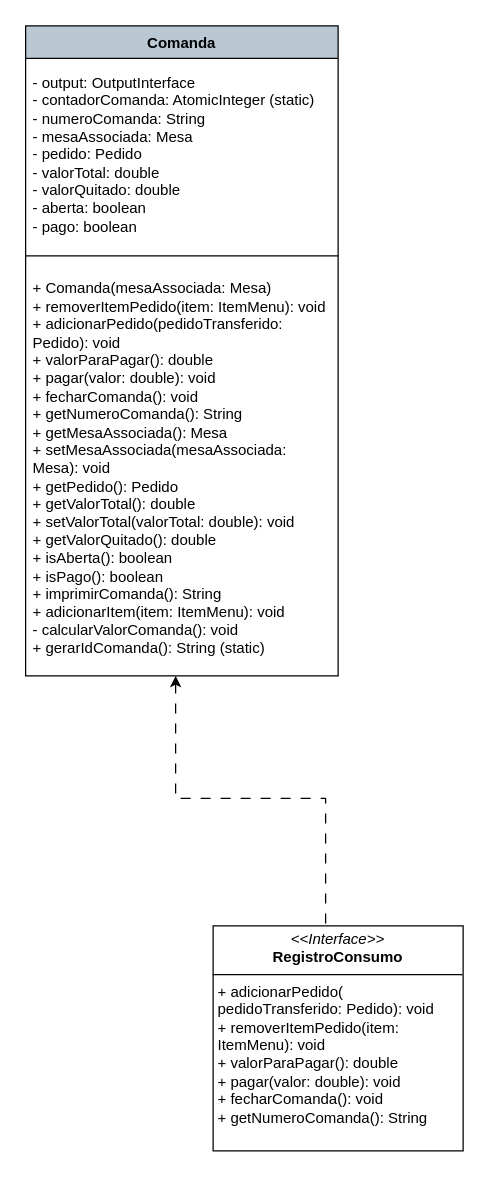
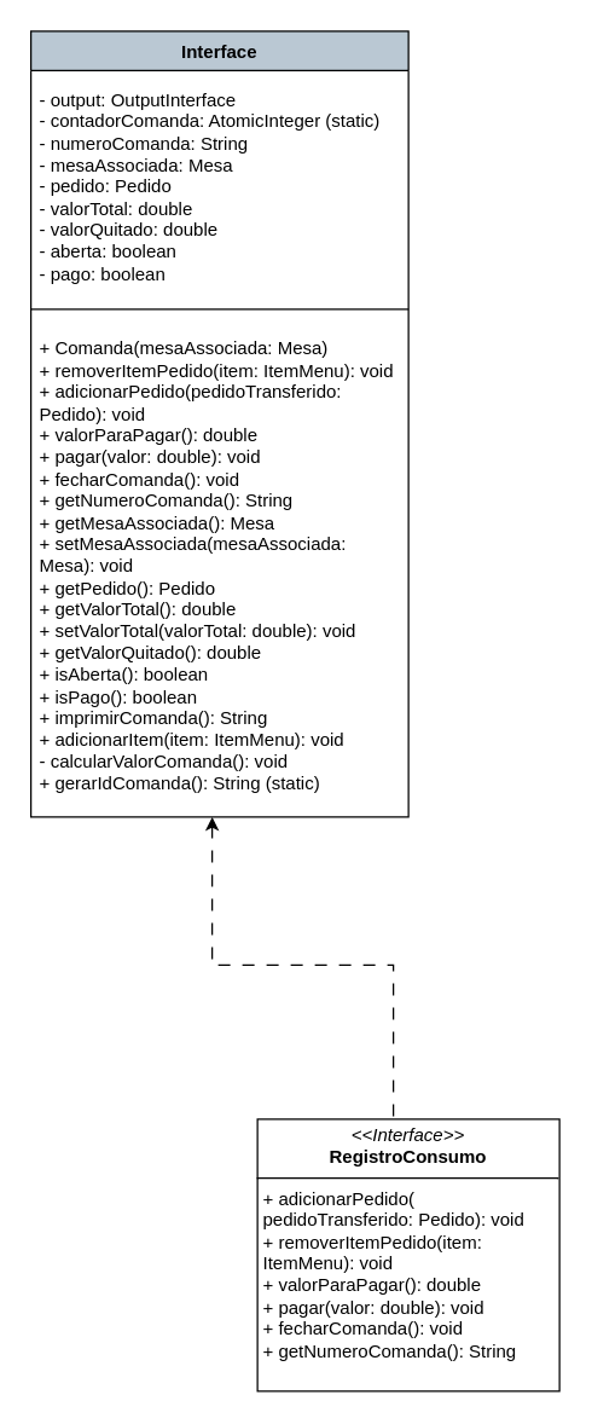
  <mxCell id="0" />
  <mxCell id="1" parent="0" />
- <mxCell id="2" value="Comanda" style="swimlane;fontStyle=1;align=center;verticalAlign=top;childLayout=stackLayout;horizontal=1;startSize=26;horizontalStack=0;resizeParent=1;resizeParentMax=0;resizeLast=0;collapsible=1;marginBottom=0;whiteSpace=wrap;html=1;fillColor=#BAC8D3;" vertex="1" parent="1"><mxGeometry x="20" y="20" width="250" height="520" as="geometry" /></mxCell>
+ <mxCell id="2" value="Interface" style="swimlane;fontStyle=1;align=center;verticalAlign=top;childLayout=stackLayout;horizontal=1;startSize=26;horizontalStack=0;resizeParent=1;resizeParentMax=0;resizeLast=0;collapsible=1;marginBottom=0;whiteSpace=wrap;html=1;fillColor=#BAC8D3;" vertex="1" parent="1"><mxGeometry x="20" y="20" width="250" height="520" as="geometry" /></mxCell>
  <mxCell id="3" value="- output: OutputInterface&amp;nbsp;&lt;br&gt;- contadorComanda: AtomicInteger (static)&amp;nbsp;&lt;br&gt;- numeroComanda: String&amp;nbsp;&lt;br&gt;- mesaAssociada: Mesa&amp;nbsp;&lt;br&gt;- pedido: Pedido&amp;nbsp;&lt;br&gt;- valorTotal: double&amp;nbsp;&lt;br&gt;- valorQuitado: double&amp;nbsp;&lt;br&gt;- aberta: boolean&amp;nbsp;&lt;br&gt;- pago: boolean&amp;nbsp;&amp;nbsp;" style="text;strokeColor=none;fillColor=none;align=left;verticalAlign=middle;spacingLeft=4;spacingRight=4;overflow=hidden;rotatable=0;points=[[0,0.5],[1,0.5]];portConstraint=eastwest;whiteSpace=wrap;html=1;" vertex="1" parent="2"><mxGeometry y="26" width="250" height="154" as="geometry" /></mxCell>
  <mxCell id="4" value="" style="line;strokeWidth=1;fillColor=none;align=left;verticalAlign=middle;spacingTop=-1;spacingLeft=3;spacingRight=3;rotatable=0;labelPosition=right;points=[];portConstraint=eastwest;strokeColor=inherit;" vertex="1" parent="2"><mxGeometry y="180" width="250" height="8" as="geometry" /></mxCell>
  <mxCell id="5" value="+ Comanda(mesaAssociada: Mesa)&amp;nbsp;&lt;br&gt;+ removerItemPedido(item: ItemMenu): void&amp;nbsp;&lt;br&gt;+ adicionarPedido(pedidoTransferido: Pedido): void&amp;nbsp;&lt;div&gt;+ valorParaPagar(): double&amp;nbsp;&lt;br&gt;+ pagar(valor: double): void&amp;nbsp;&lt;br&gt;+ fecharComanda(): void&amp;nbsp;&lt;br&gt;+ getNumeroComanda(): String&amp;nbsp;&lt;br&gt;+ getMesaAssociada(): Mesa&amp;nbsp;&lt;br&gt;+ setMesaAssociada(mesaAssociada: Mesa): void&lt;br&gt;+ getPedido(): Pedido&amp;nbsp;&lt;br&gt;+ getValorTotal(): double&amp;nbsp;&lt;br&gt;+ setValorTotal(valorTotal: double): void&amp;nbsp;&lt;br&gt;+ getValorQuitado(): double&amp;nbsp;&lt;br&gt;+ isAberta(): boolean&amp;nbsp;&lt;br&gt;+ isPago(): boolean&amp;nbsp;&lt;br&gt;+ imprimirComanda(): String&amp;nbsp;&lt;br&gt;+ adicionarItem(item: ItemMenu): void&amp;nbsp;&lt;br&gt;- calcularValorComanda(): void&amp;nbsp;&lt;br&gt;+ gerarIdComanda(): String (static)&amp;nbsp;&amp;nbsp;&lt;span style=&quot;background-color: initial;&quot;&gt;&amp;nbsp; &amp;nbsp; &amp;nbsp; &amp;nbsp; &amp;nbsp;&amp;nbsp;&lt;/span&gt;&lt;/div&gt;" style="text;strokeColor=none;fillColor=none;align=left;verticalAlign=middle;spacingLeft=4;spacingRight=4;overflow=hidden;rotatable=0;points=[[0,0.5],[1,0.5]];portConstraint=eastwest;whiteSpace=wrap;html=1;" vertex="1" parent="2"><mxGeometry y="188" width="250" height="332" as="geometry" /></mxCell>
  <mxCell id="6" style="edgeStyle=orthogonalEdgeStyle;rounded=0;orthogonalLoop=1;jettySize=auto;html=1;entryX=0.488;entryY=1.016;entryDx=0;entryDy=0;entryPerimeter=0;dashed=1;dashPattern=8 8;" edge="1" parent="1"><mxGeometry relative="1" as="geometry"><Array as="points"><mxPoint x="260" y="638" /><mxPoint x="140" y="638" /></Array><mxPoint x="260" y="738" as="sourcePoint" /><mxPoint x="140" y="540" as="targetPoint" /></mxGeometry></mxCell>
  <mxCell id="7" value="&lt;p style=&quot;margin:0px;margin-top:4px;text-align:center;&quot;&gt;&lt;i&gt;&amp;lt;&amp;lt;Interface&amp;gt;&amp;gt;&lt;/i&gt;&lt;br&gt;&lt;b&gt;RegistroConsumo&lt;/b&gt;&lt;/p&gt;&lt;hr size=&quot;1&quot; style=&quot;border-style:solid;&quot;&gt;&lt;p style=&quot;margin:0px;margin-left:4px;&quot;&gt;+ adicionarPedido( pedidoTransferido: Pedido): void&amp;nbsp;&lt;br&gt;+ removerItemPedido(item: ItemMenu): void&lt;/p&gt;&lt;p style=&quot;margin:0px;margin-left:4px;&quot;&gt;+ valorParaPagar(): double&lt;br&gt;+ pagar(valor: double): void&lt;br&gt;+ fecharComanda(): void&amp;nbsp;&lt;br&gt;+ getNumeroComanda(): String&lt;br&gt;&lt;/p&gt;" style="verticalAlign=top;align=left;overflow=fill;html=1;whiteSpace=wrap;" vertex="1" parent="1"><mxGeometry x="170" y="740" width="200" height="180" as="geometry" /></mxCell>
